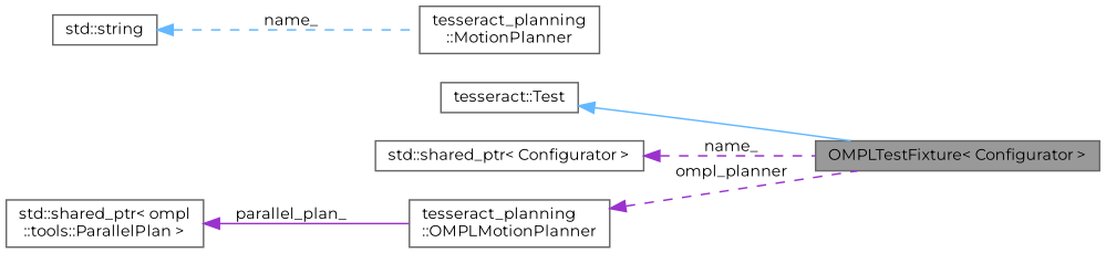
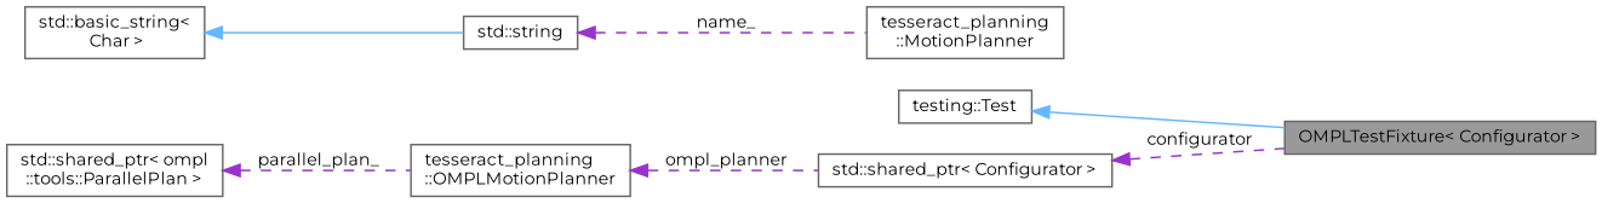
  digraph {
    fontname=Montserrat
    rankdir=LR
    node [color=gray40 fillcolor=white fontname=Montserrat fontsize=10 shape=box style=filled]
    edge [color=darkorchid3 dir=back fontname=Montserrat fontsize=10 labelfontname=Helvetica labelfontsize=10 style=dashed]
    n1 [fillcolor=grey60 fontcolor=black height=0.2 label="OMPLTestFixture\< Configurator \>" width=0.4]
-   n2 [height=0.2 label="tesseract::Test" width=0.4]
+   n2 [height=0.2 label="testing::Test" width=0.4]
    n3 [height=0.2 label="std::shared_ptr\< Configurator \>" width=0.4]
    n4 [height=0.2 label="tesseract_planning\l::OMPLMotionPlanner" width=0.4]
    n5 [height=0.2 label="tesseract_planning\l::MotionPlanner" width=0.4]
    n6 [height=0.2 label="std::string" width=0.4]
+   n7 [height=0.2 label="std::basic_string\<\l Char \>" width=0.4]
    n8 [height=0.2 label="std::shared_ptr\< ompl\l::tools::ParallelPlan \>" width=0.4]
    n2 -> n1 [color=steelblue1 style=solid]
-   n3 -> n1 [label=" name_"]
-   n4 -> n1 [label=" ompl_planner"]
-   n6 -> n5 [color=steelblue1 label=" name_"]
-   n8 -> n4 [label=" parallel_plan_" style=solid]
+   n3 -> n1 [label=" configurator"]
+   n4 -> n3 [label=" ompl_planner"]
+   n6 -> n5 [label=" name_"]
+   n7 -> n6 [color=steelblue1 style=solid]
+   n8 -> n4 [label=" parallel_plan_"]
  }
